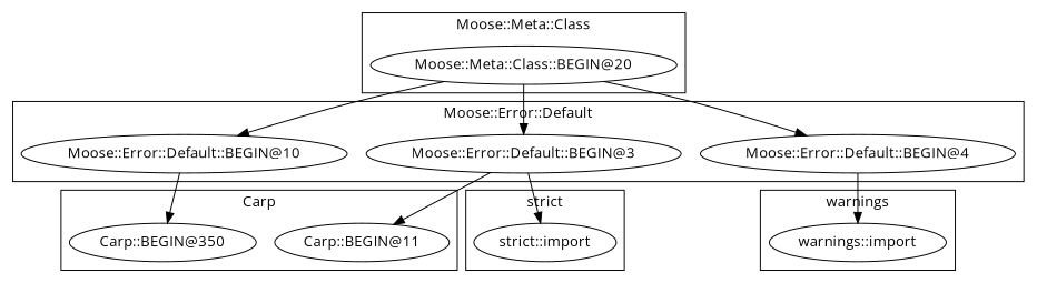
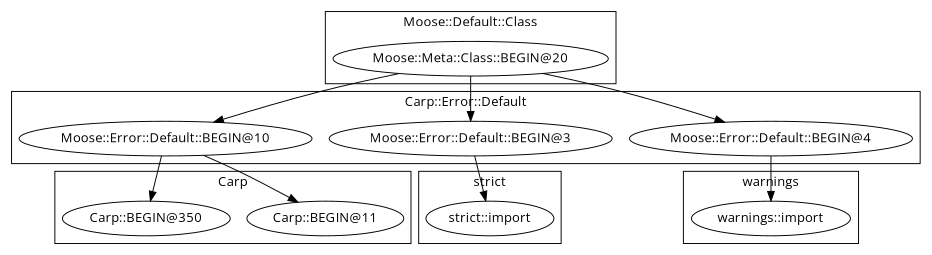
  digraph {
    fontname="Open Sans"
    node [fontname="Open Sans"]
    edge [fontname="Open Sans"]
    "Carp::BEGIN@11"
    n2 [label="Carp::BEGIN@350"]
    "warnings::import"
    "Moose::Meta::Class::BEGIN@20"
    "strict::import"
    "Moose::Error::Default::BEGIN@10"
    "Moose::Error::Default::BEGIN@3"
    "Moose::Error::Default::BEGIN@4"
    subgraph cluster_1 {
      label=Carp
      "Carp::BEGIN@11"
      n2
    }
    subgraph cluster_2 {
      label=warnings
      "warnings::import"
    }
    subgraph cluster_3 {
-     label="Moose::Meta::Class"
+     label="Moose::Default::Class"
      "Moose::Meta::Class::BEGIN@20"
    }
    subgraph cluster_4 {
      label="strict"
      "strict::import"
    }
    subgraph cluster_5 {
-     label="Moose::Error::Default"
+     label="Carp::Error::Default"
      "Moose::Error::Default::BEGIN@10"
      "Moose::Error::Default::BEGIN@3"
      "Moose::Error::Default::BEGIN@4"
    }
    "Moose::Meta::Class::BEGIN@20" -> "Moose::Error::Default::BEGIN@10"
    "Moose::Meta::Class::BEGIN@20" -> "Moose::Error::Default::BEGIN@3"
    "Moose::Meta::Class::BEGIN@20" -> "Moose::Error::Default::BEGIN@4"
-   "Moose::Error::Default::BEGIN@3" -> "Carp::BEGIN@11"
+   "Moose::Error::Default::BEGIN@10" -> "Carp::BEGIN@11"
    "Moose::Error::Default::BEGIN@10" -> n2
    "Moose::Error::Default::BEGIN@3" -> "strict::import"
    "Moose::Error::Default::BEGIN@4" -> "warnings::import"
  }
